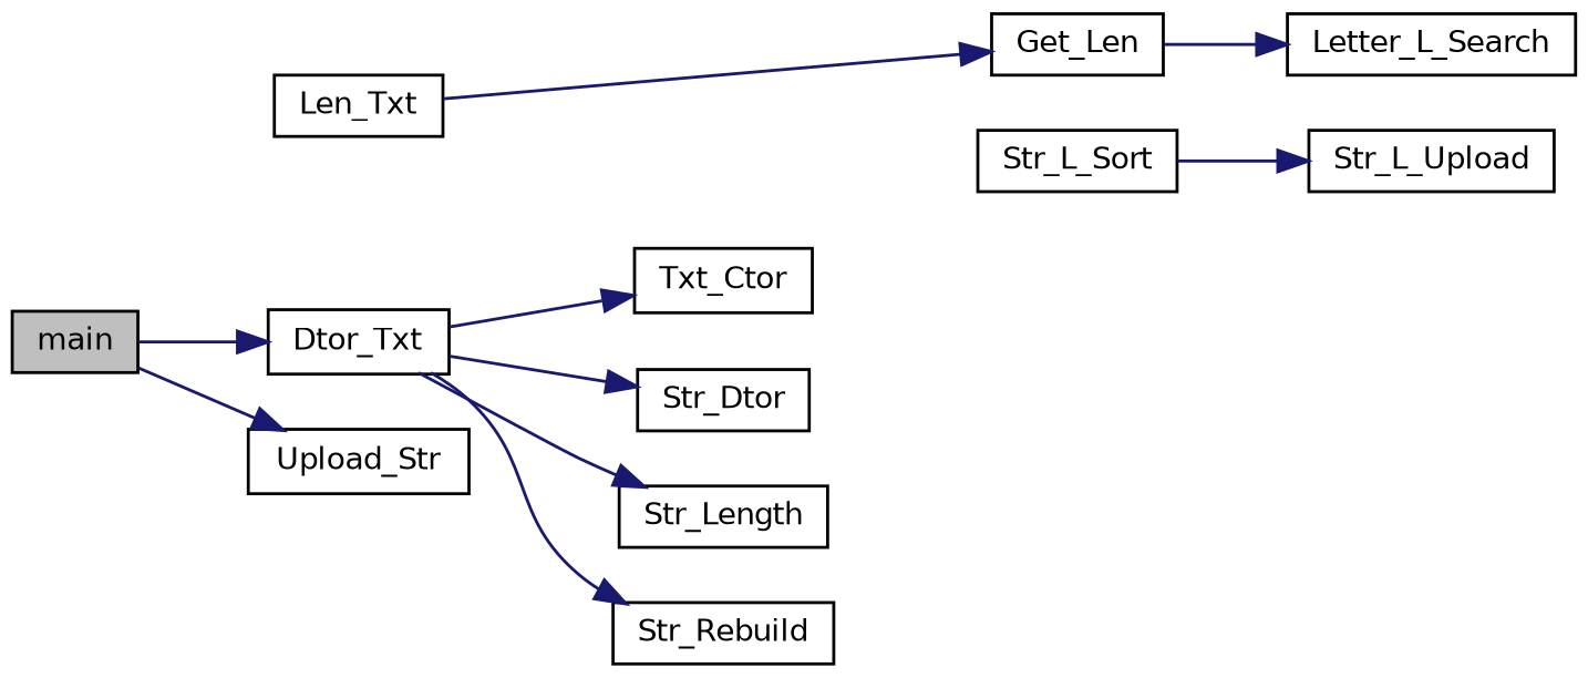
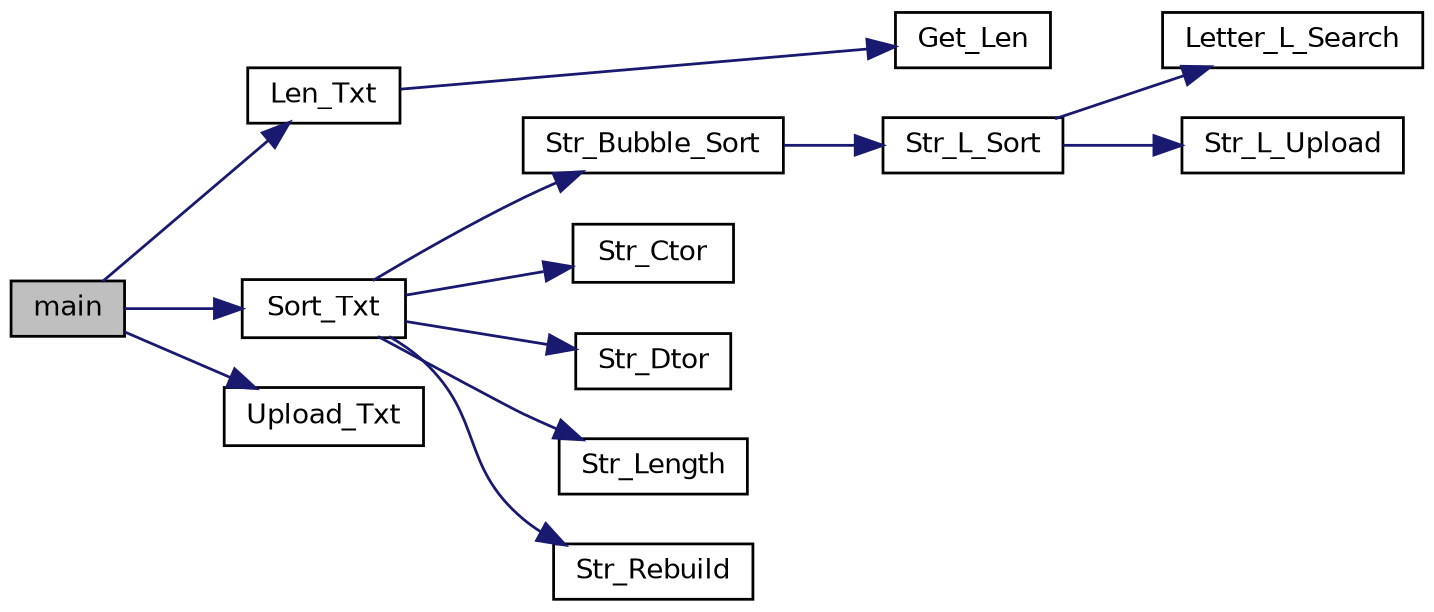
  digraph {
    rankdir=LR
    node [color=black fillcolor=white fontname=Helvetica fontsize=10 shape=record style=filled]
    edge [color=midnightblue fontname=Helvetica fontsize=10 labelfontname=Helvetica labelfontsize=10 style=solid]
    n1 [fillcolor=grey75 fontcolor=black height=0.2 label=main width=0.4]
    n2 [height=0.2 label=Len_Txt width=0.4]
-   n3 [height=0.2 label=Dtor_Txt width=0.4]
-   n4 [height=0.2 label=Upload_Str width=0.4]
+   n3 [height=0.2 label=Sort_Txt width=0.4]
+   n4 [height=0.2 label=Upload_Txt width=0.4]
    n5 [height=0.2 label=Get_Len width=0.4]
-   n7 [height=0.2 label=Txt_Ctor width=0.4]
+   n6 [height=0.2 label=Str_Bubble_Sort width=0.4]
+   n7 [height=0.2 label=Str_Ctor width=0.4]
    n8 [height=0.2 label=Str_Dtor width=0.4]
    n9 [height=0.2 label=Str_Length width=0.4]
    n10 [height=0.2 label=Str_Rebuild width=0.4]
    n11 [height=0.2 label=Str_L_Sort width=0.4]
    n12 [height=0.2 label=Letter_L_Search width=0.4]
    n13 [height=0.2 label=Str_L_Upload width=0.4]
+   n1 -> n2
    n1 -> n3
    n1 -> n4
    n2 -> n5
+   n3 -> n6
    n3 -> n7
    n3 -> n8
    n3 -> n9
    n3 -> n10
-   n5 -> n12
+   n6 -> n11
+   n11 -> n12
    n11 -> n13
  }
